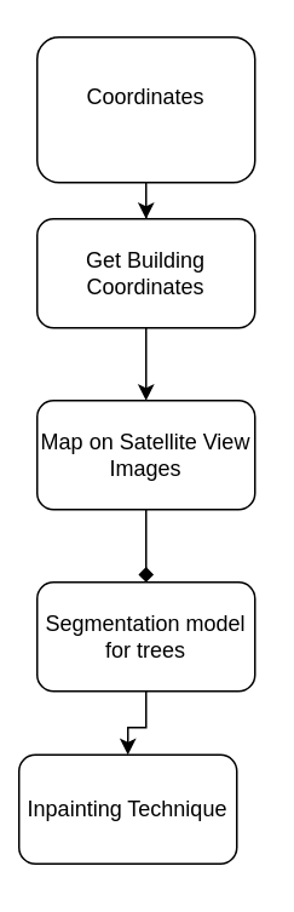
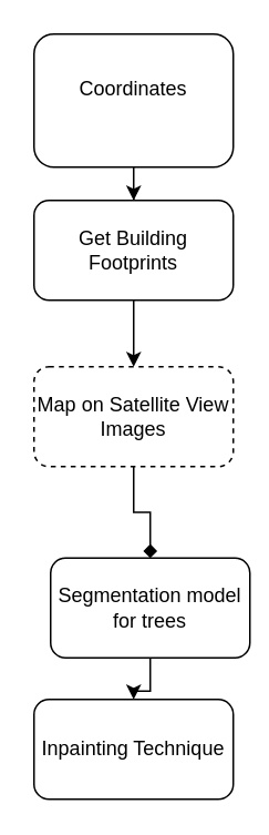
  <mxCell id="0" />
  <mxCell id="1" parent="0" />
  <mxCell id="2" value="" style="edgeStyle=orthogonalEdgeStyle;rounded=0;orthogonalLoop=1;jettySize=auto;html=1;" edge="1" parent="1" source="3" target="5"><mxGeometry relative="1" as="geometry" /></mxCell>
  <mxCell id="3" value="Coordinates&lt;div&gt;&lt;div&gt;&lt;br&gt;&lt;/div&gt;&lt;/div&gt;" style="rounded=1;whiteSpace=wrap;html=1;" vertex="1" parent="1"><mxGeometry x="20" y="20" width="120" height="80" as="geometry" /></mxCell>
  <mxCell id="4" value="" style="edgeStyle=orthogonalEdgeStyle;rounded=0;orthogonalLoop=1;jettySize=auto;html=1;" edge="1" parent="1" source="5" target="7"><mxGeometry relative="1" as="geometry" /></mxCell>
- <mxCell id="5" value="Get Building Coordinates" style="rounded=1;whiteSpace=wrap;html=1;" vertex="1" parent="1"><mxGeometry x="20" y="120" width="120" height="60" as="geometry" /></mxCell>
+ <mxCell id="5" value="Get Building Footprints" style="rounded=1;whiteSpace=wrap;html=1;" vertex="1" parent="1"><mxGeometry x="20" y="120" width="120" height="60" as="geometry" /></mxCell>
  <mxCell id="6" value="" style="edgeStyle=orthogonalEdgeStyle;rounded=0;orthogonalLoop=1;jettySize=auto;html=1;endArrow=diamond;" edge="1" parent="1" source="7" target="9"><mxGeometry relative="1" as="geometry" /></mxCell>
- <mxCell id="7" value="Map on Satellite View Images" style="rounded=1;whiteSpace=wrap;html=1;" vertex="1" parent="1"><mxGeometry x="20" y="220" width="120" height="60" as="geometry" /></mxCell>
+ <mxCell id="7" value="Map on Satellite View Images" style="rounded=1;whiteSpace=wrap;html=1;dashed=1;" vertex="1" parent="1"><mxGeometry x="20" y="220" width="120" height="60" as="geometry" /></mxCell>
  <mxCell id="8" value="" style="edgeStyle=orthogonalEdgeStyle;rounded=0;orthogonalLoop=1;jettySize=auto;html=1;" edge="1" parent="1" source="9" target="10"><mxGeometry relative="1" as="geometry" /></mxCell>
- <mxCell id="9" value="Segmentation model for trees" style="rounded=1;whiteSpace=wrap;html=1;" vertex="1" parent="1"><mxGeometry x="20" y="320" width="120" height="60" as="geometry" /></mxCell>
- <mxCell id="10" value="Inpainting Technique" style="rounded=1;whiteSpace=wrap;html=1;" vertex="1" parent="1"><mxGeometry x="10" y="415" width="120" height="60" as="geometry" /></mxCell>
+ <mxCell id="9" value="Segmentation model for trees" style="rounded=1;whiteSpace=wrap;html=1;" vertex="1" parent="1"><mxGeometry x="30" y="335" width="120" height="60" as="geometry" /></mxCell>
+ <mxCell id="10" value="Inpainting Technique" style="rounded=1;whiteSpace=wrap;html=1;" vertex="1" parent="1"><mxGeometry x="20" y="420" width="120" height="60" as="geometry" /></mxCell>
